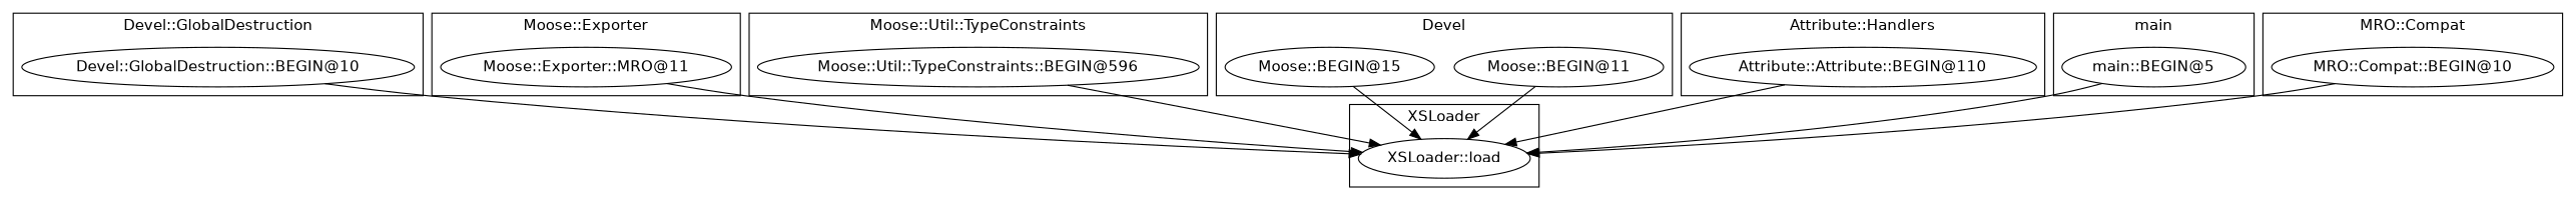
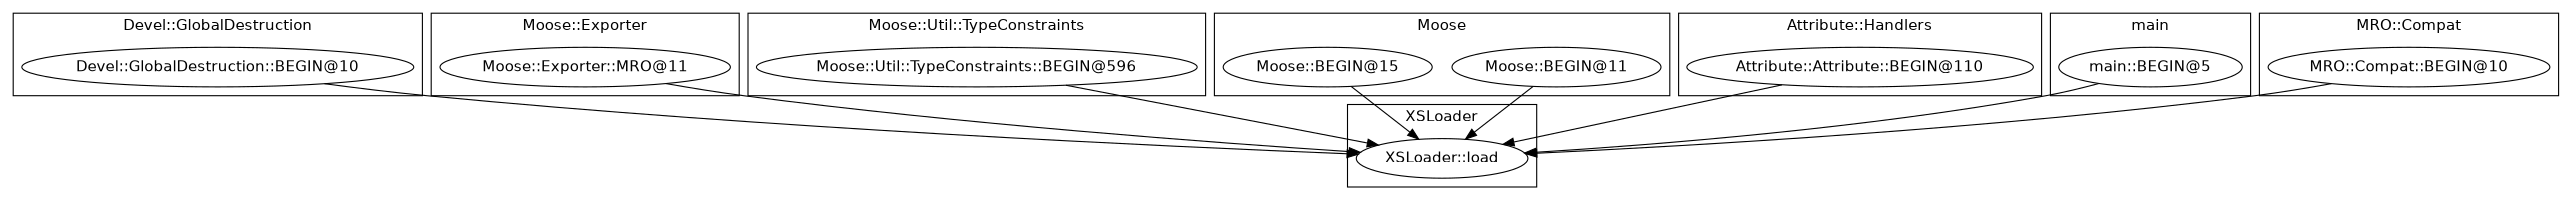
  digraph {
    fontname="DejaVu Sans"
    node [fontname="DejaVu Sans"]
    edge [fontname="DejaVu Sans"]
    "Devel::GlobalDestruction::BEGIN@10"
    n2 [label="Moose::Exporter::MRO@11"]
    "XSLoader::load"
    "Moose::Util::TypeConstraints::BEGIN@596"
    "Moose::BEGIN@11"
    "Moose::BEGIN@15"
    n7 [label="Attribute::Attribute::BEGIN@110"]
    "main::BEGIN@5"
    "MRO::Compat::BEGIN@10"
    subgraph cluster_1 {
      label="Devel::GlobalDestruction"
      "Devel::GlobalDestruction::BEGIN@10"
    }
    subgraph cluster_2 {
      label="Moose::Exporter"
      n2
    }
    subgraph cluster_3 {
      label=XSLoader
      "XSLoader::load"
    }
    subgraph cluster_4 {
      label="Moose::Util::TypeConstraints"
      "Moose::Util::TypeConstraints::BEGIN@596"
    }
    subgraph cluster_5 {
-     label=Devel
+     label=Moose
      "Moose::BEGIN@11"
      "Moose::BEGIN@15"
    }
    subgraph cluster_6 {
      label="Attribute::Handlers"
      n7
    }
    subgraph cluster_7 {
      label=main
      "main::BEGIN@5"
    }
    subgraph cluster_8 {
      label="MRO::Compat"
      "MRO::Compat::BEGIN@10"
    }
    "Devel::GlobalDestruction::BEGIN@10" -> "XSLoader::load"
    n2 -> "XSLoader::load"
    "Moose::Util::TypeConstraints::BEGIN@596" -> "XSLoader::load"
    "Moose::BEGIN@11" -> "XSLoader::load"
    "Moose::BEGIN@15" -> "XSLoader::load"
    n7 -> "XSLoader::load"
    "main::BEGIN@5" -> "XSLoader::load"
    "MRO::Compat::BEGIN@10" -> "XSLoader::load"
  }
